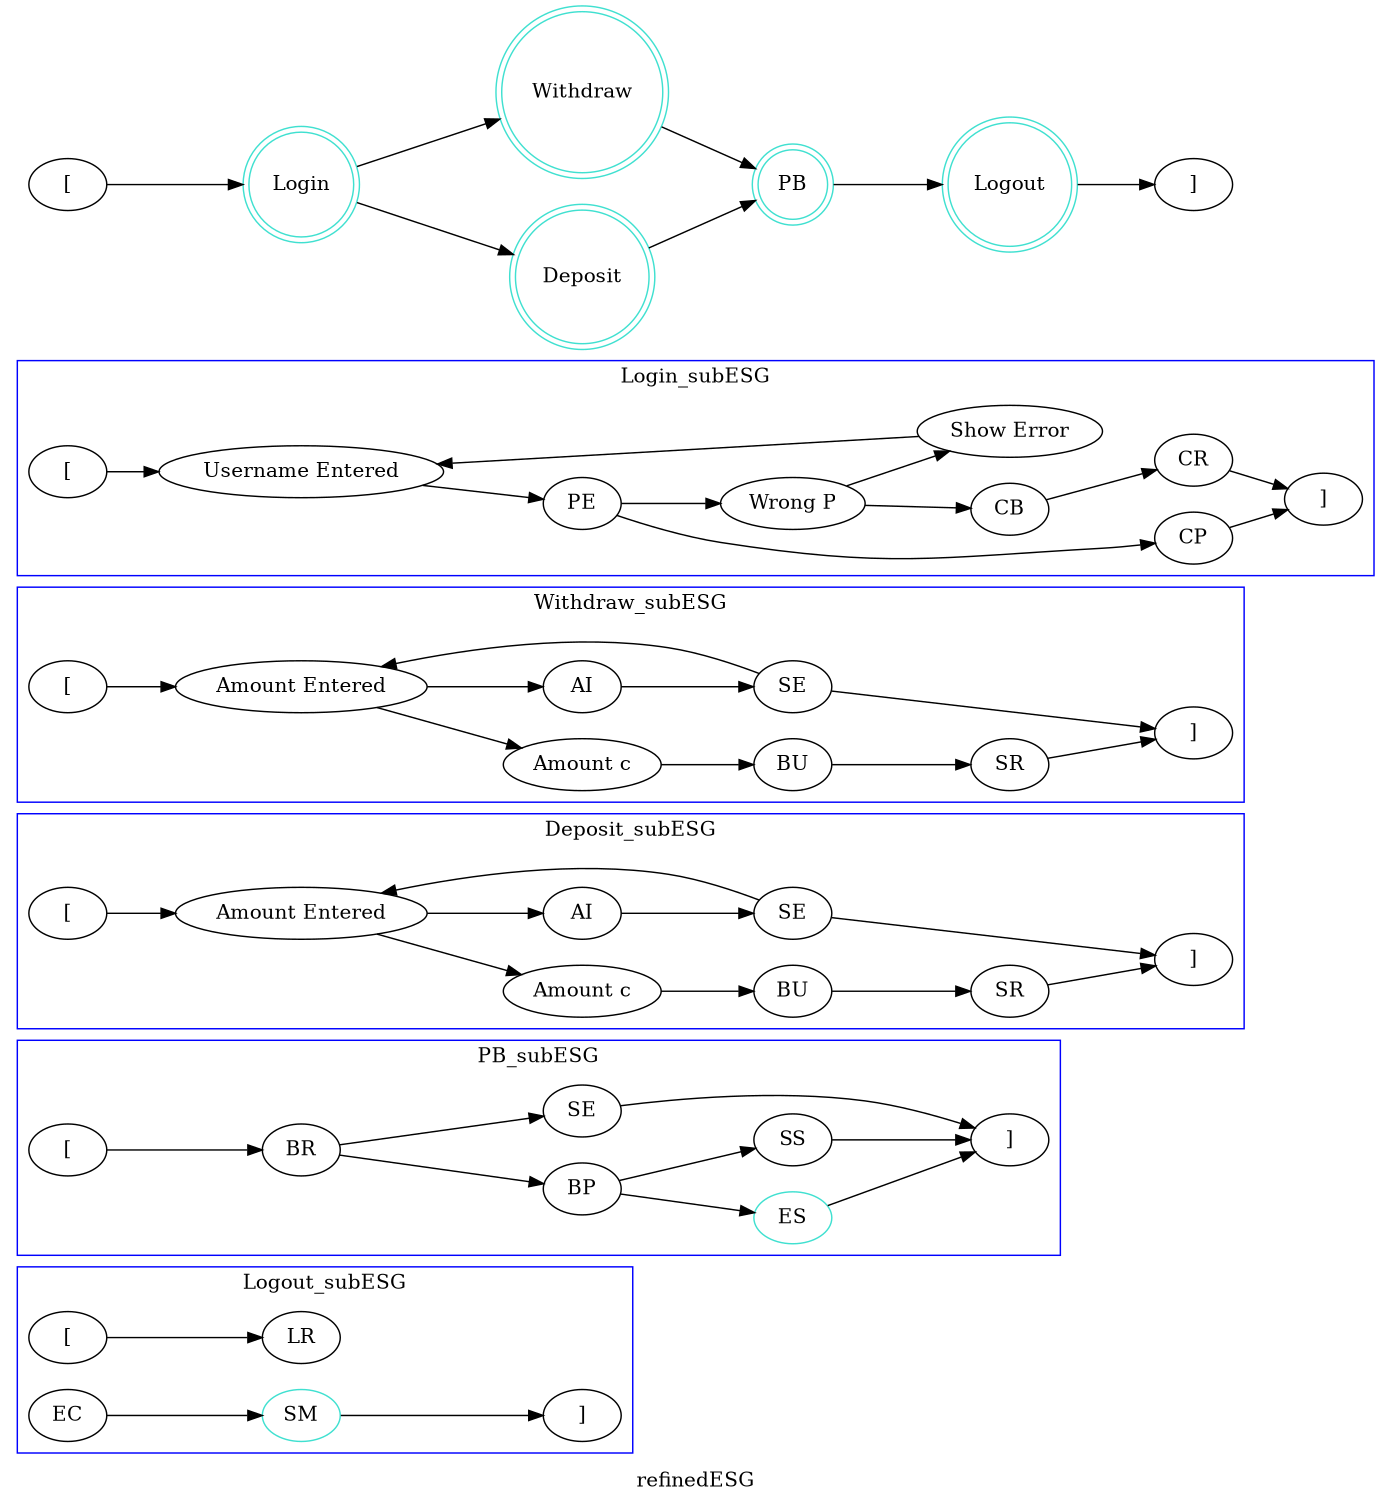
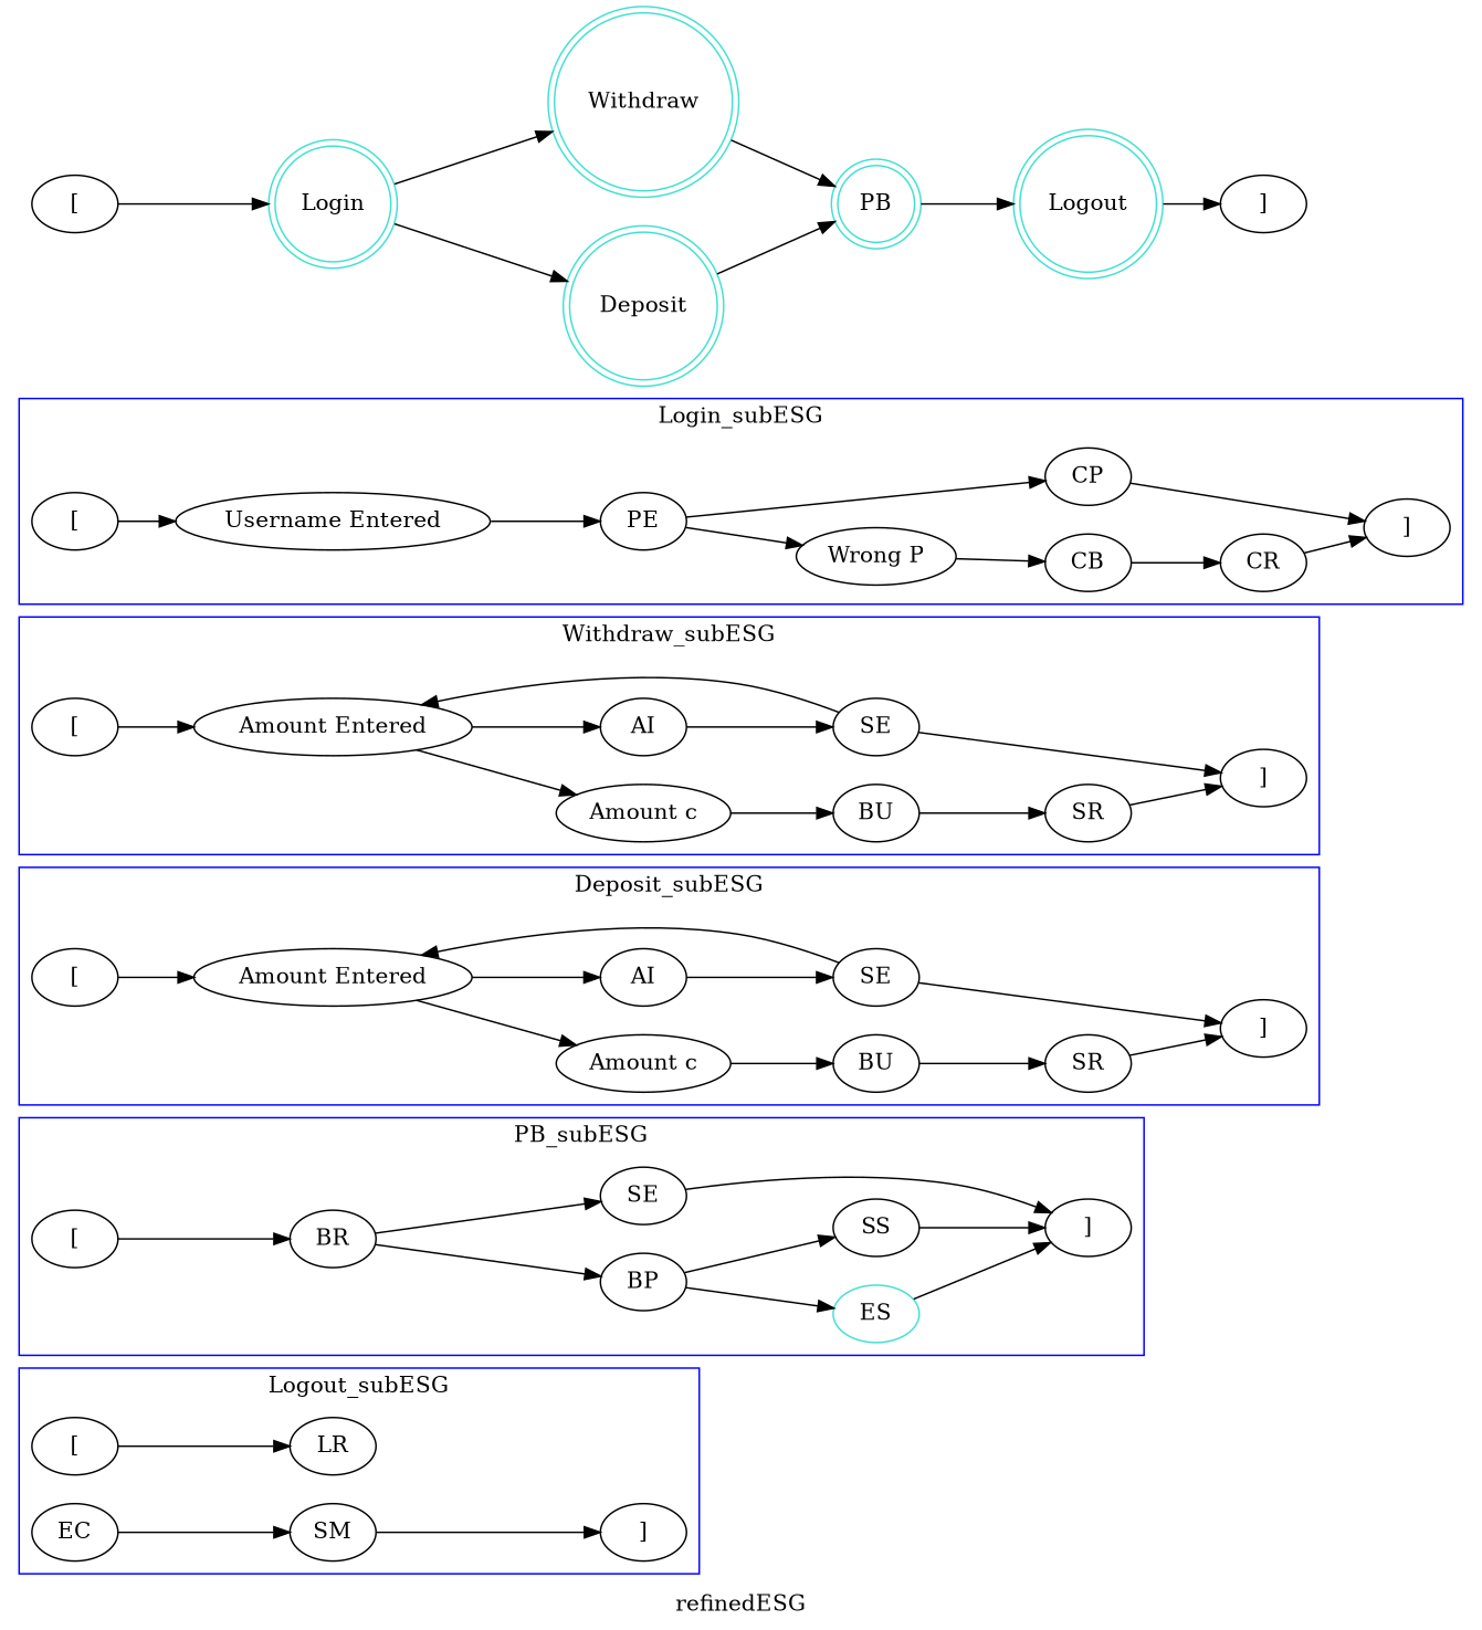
  digraph {
    label=refinedESG
    rankdir=LR
    node [color=black shape=ellipse]
    edge [color=black]
    n1 [label="["]
    n2 [label=LR]
    n3 [label=EC]
-   n4 [color=turquoise label=SM]
+   n4 [label=SM]
    n5 [label="]"]
    n6 [label="["]
    n7 [label=BR]
    n8 [label=BP]
    n9 [label=SE]
    n10 [color=turquoise label=ES]
    n11 [label=SS]
    n12 [label="]"]
    n13 [label="["]
    n14 [label="Amount Entered"]
    n15 [label="Amount c"]
    n16 [label=AI]
    n17 [label=BU]
    n18 [label=SR]
    n19 [label="]"]
    n20 [label=SE]
    n21 [label="["]
    n22 [label="Amount Entered"]
    n23 [label="Amount c"]
    n24 [label=AI]
    n25 [label=BU]
    n26 [label=SR]
    n27 [label="]"]
    n28 [label=SE]
    n29 [label="["]
    n30 [label="Username Entered"]
    n31 [label=PE]
    n32 [label="Wrong P"]
    n33 [label=CP]
-   n34 [label="Show Error"]
    n35 [label=CB]
    n36 [label="]"]
    n37 [label=CR]
    n38 [label="["]
    n39 [color=turquoise label=Login shape=doublecircle]
    n40 [color=turquoise label=Withdraw shape=doublecircle]
    n41 [color=turquoise label=Deposit shape=doublecircle]
    n42 [color=turquoise label=PB shape=doublecircle]
    n43 [color=turquoise label=Logout shape=doublecircle]
    n44 [label="]"]
    subgraph cluster_1 {
      color=blue
      label=Logout_subESG
      n1
      n2
      n3
      n4
      n5
    }
    subgraph cluster_2 {
      color=blue
      label=PB_subESG
      n6
      n7
      n8
      n9
      n10
      n11
      n12
    }
    subgraph cluster_3 {
      color=blue
      label=Deposit_subESG
      n13
      n14
      n15
      n16
      n17
      n18
      n19
      n20
    }
    subgraph cluster_4 {
      color=blue
      label=Withdraw_subESG
      n21
      n22
      n23
      n24
      n25
      n26
      n27
      n28
    }
    subgraph cluster_5 {
      color=blue
      label=Login_subESG
      n29
      n30
      n31
      n32
      n33
-     n34
      n35
      n36
      n37
    }
    n1 -> n2
    n3 -> n4
    n4 -> n5
    n6 -> n7
    n7 -> n8
    n7 -> n9
    n8 -> n10
    n8 -> n11
    n9 -> n12
    n10 -> n12
    n11 -> n12
    n13 -> n14
    n14 -> n15
    n14 -> n16
    n15 -> n17
    n16 -> n20
    n17 -> n18
    n18 -> n19
    n20 -> n14
    n20 -> n19
    n21 -> n22
    n22 -> n23
    n22 -> n24
    n23 -> n25
    n24 -> n28
    n25 -> n26
    n26 -> n27
    n28 -> n22
    n28 -> n27
    n29 -> n30
    n30 -> n31
    n31 -> n32
    n31 -> n33
-   n32 -> n34
    n32 -> n35
    n33 -> n36
-   n34 -> n30
    n35 -> n37
    n37 -> n36
    n38 -> n39
    n39 -> n40
    n39 -> n41
    n40 -> n42
    n41 -> n42
    n42 -> n43
    n43 -> n44
  }
